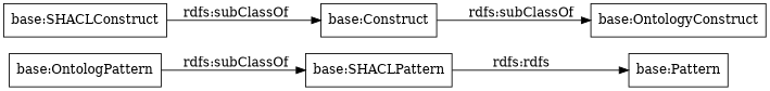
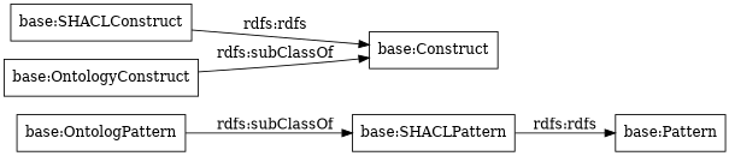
  digraph {
    rankdir=LR
    node [color=black shape=rectangle]
    "base:SHACLPattern"
    "base:Pattern"
    "base:SHACLConstruct"
    "base:Construct"
    "base:OntologyConstruct"
    "base:OntologPattern"
    "base:SHACLPattern" -> "base:Pattern" [label="rdfs:rdfs"]
-   "base:SHACLConstruct" -> "base:Construct" [label="rdfs:subClassOf"]
-   "base:Construct" -> "base:OntologyConstruct" [label="rdfs:subClassOf"]
+   "base:SHACLConstruct" -> "base:Construct" [label="rdfs:rdfs"]
+   "base:OntologyConstruct" -> "base:Construct" [label="rdfs:subClassOf"]
    "base:OntologPattern" -> "base:SHACLPattern" [label="rdfs:subClassOf"]
  }
